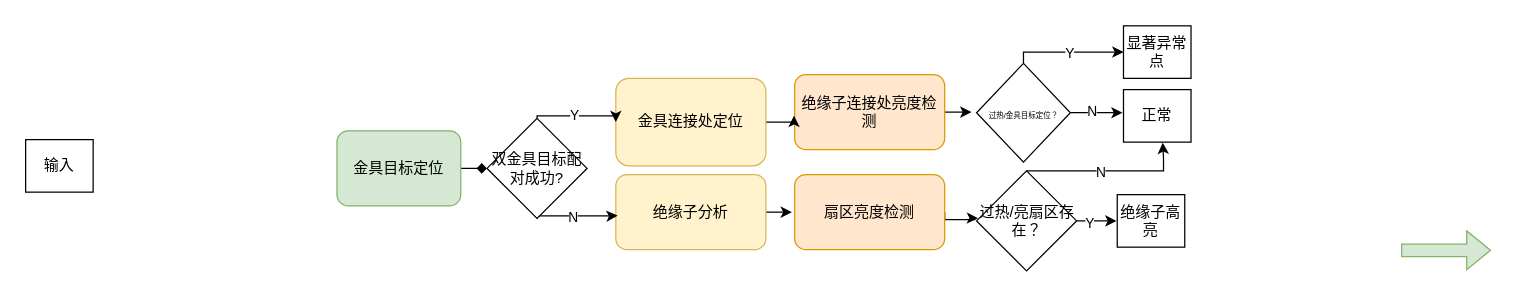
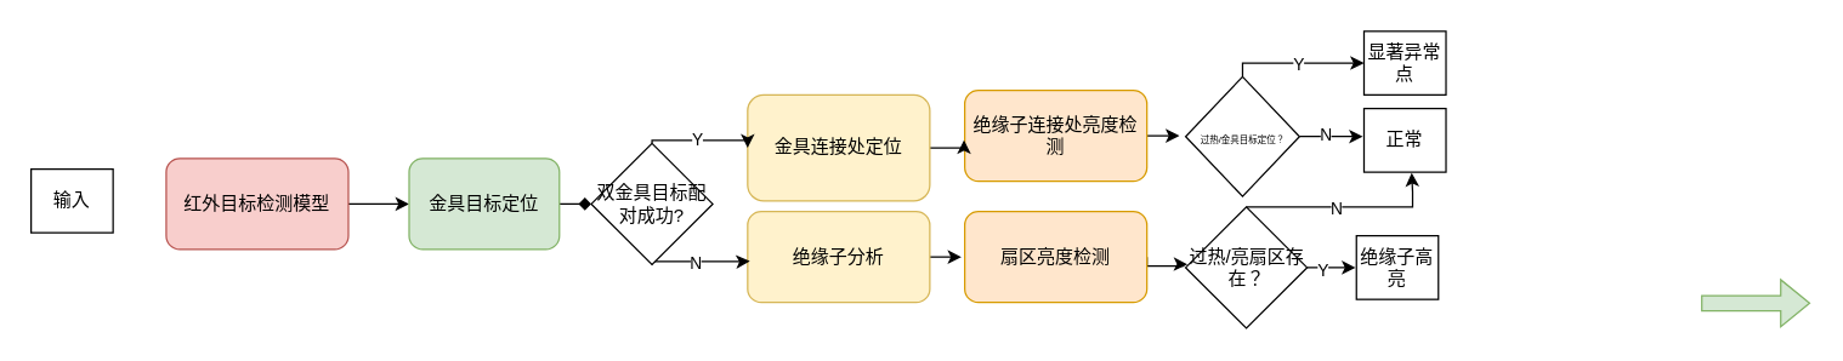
  <mxCell id="0" />
  <mxCell id="1" parent="0" />
  <mxCell id="2" value="" style="shape=flexArrow;endArrow=classic;html=1;rounded=0;fontSize=36;fillColor=#d5e8d4;strokeColor=#82b366;" parent="1" edge="1"><mxGeometry width="50" height="50" relative="1" as="geometry"><mxPoint x="1120" y="199.5" as="sourcePoint" /><mxPoint x="1192" y="199.5" as="targetPoint" /></mxGeometry></mxCell>
  <mxCell id="3" value="输入" style="rounded=0;whiteSpace=wrap;html=1;" parent="1" vertex="1"><mxGeometry x="20" y="111" width="54" height="42" as="geometry" /></mxCell>
  <mxCell id="4" value="显著异常点" style="rounded=0;whiteSpace=wrap;html=1;" parent="1" vertex="1"><mxGeometry x="898" y="20" width="54" height="42" as="geometry" /></mxCell>
  <mxCell id="5" value="绝缘子高亮" style="rounded=0;whiteSpace=wrap;html=1;" parent="1" vertex="1"><mxGeometry x="893" y="155" width="54" height="42" as="geometry" /></mxCell>
+ <mxCell id="6" style="edgeStyle=orthogonalEdgeStyle;rounded=0;orthogonalLoop=1;jettySize=auto;html=1;exitX=1;exitY=0.5;exitDx=0;exitDy=0;entryX=0;entryY=0.5;entryDx=0;entryDy=0;" parent="1" source="7" target="9" edge="1"><mxGeometry relative="1" as="geometry" /></mxCell>
+ <mxCell id="7" value="红外目标检测模型" style="rounded=1;whiteSpace=wrap;html=1;fillColor=#f8cecc;strokeColor=#b85450;" parent="1" vertex="1"><mxGeometry x="109" y="104" width="120" height="60" as="geometry" /></mxCell>
  <mxCell id="8" style="edgeStyle=orthogonalEdgeStyle;rounded=0;orthogonalLoop=1;jettySize=auto;html=1;exitX=1;exitY=0.5;exitDx=0;exitDy=0;endArrow=diamond;" parent="1" source="9" target="33" edge="1"><mxGeometry relative="1" as="geometry" /></mxCell>
  <mxCell id="9" value="&lt;span&gt;金具目标定位&lt;/span&gt;" style="rounded=1;whiteSpace=wrap;html=1;fillColor=#d5e8d4;strokeColor=#82b366;" parent="1" vertex="1"><mxGeometry x="269" y="104" width="99" height="60" as="geometry" /></mxCell>
  <mxCell id="10" style="edgeStyle=orthogonalEdgeStyle;rounded=0;orthogonalLoop=1;jettySize=auto;html=1;exitX=1;exitY=0.5;exitDx=0;exitDy=0;" parent="1" source="11" edge="1"><mxGeometry relative="1" as="geometry"><mxPoint x="776.4" y="89" as="targetPoint" /></mxGeometry></mxCell>
  <mxCell id="11" value="绝缘子连接处亮度检测" style="rounded=1;whiteSpace=wrap;html=1;fillColor=#ffe6cc;strokeColor=#d79b00;" parent="1" vertex="1"><mxGeometry x="635" y="59" width="120" height="60" as="geometry" /></mxCell>
  <mxCell id="12" style="edgeStyle=orthogonalEdgeStyle;rounded=0;orthogonalLoop=1;jettySize=auto;html=1;exitX=1;exitY=0.5;exitDx=0;exitDy=0;" parent="1" source="13" edge="1"><mxGeometry relative="1" as="geometry"><mxPoint x="634.476" y="91.857" as="targetPoint" /></mxGeometry></mxCell>
  <mxCell id="13" value="金具连接处定位" style="rounded=1;whiteSpace=wrap;html=1;fillColor=#fff2cc;strokeColor=#d6b656;" parent="1" vertex="1"><mxGeometry x="492" y="62" width="120" height="70" as="geometry" /></mxCell>
  <mxCell id="14" style="edgeStyle=orthogonalEdgeStyle;rounded=0;orthogonalLoop=1;jettySize=auto;html=1;exitX=1;exitY=0.5;exitDx=0;exitDy=0;" parent="1" source="15" edge="1"><mxGeometry relative="1" as="geometry"><mxPoint x="632.8" y="169" as="targetPoint" /></mxGeometry></mxCell>
  <mxCell id="15" value="绝缘子分析" style="rounded=1;whiteSpace=wrap;html=1;fillColor=#fff2cc;strokeColor=#d6b656;" parent="1" vertex="1"><mxGeometry x="492" y="139" width="120" height="60" as="geometry" /></mxCell>
  <mxCell id="16" style="edgeStyle=orthogonalEdgeStyle;rounded=0;orthogonalLoop=1;jettySize=auto;html=1;exitX=1;exitY=0.5;exitDx=0;exitDy=0;entryX=0.015;entryY=0.473;entryDx=0;entryDy=0;entryPerimeter=0;" parent="1" source="17" target="27" edge="1"><mxGeometry relative="1" as="geometry"><Array as="points"><mxPoint x="755" y="175" /><mxPoint x="779" y="175" /></Array></mxGeometry></mxCell>
  <mxCell id="17" value="扇区亮度检测" style="rounded=1;whiteSpace=wrap;html=1;fillColor=#ffe6cc;strokeColor=#d79b00;" parent="1" vertex="1"><mxGeometry x="635" y="139" width="120" height="60" as="geometry" /></mxCell>
  <mxCell id="18" style="edgeStyle=orthogonalEdgeStyle;rounded=0;orthogonalLoop=1;jettySize=auto;html=1;" parent="1" source="22" target="4" edge="1"><mxGeometry relative="1" as="geometry"><Array as="points"><mxPoint x="818" y="41" /></Array></mxGeometry></mxCell>
  <mxCell id="19" value="Y" style="edgeLabel;html=1;align=center;verticalAlign=middle;resizable=0;points=[];" parent="18" vertex="1" connectable="0"><mxGeometry x="0.013" relative="1" as="geometry"><mxPoint as="offset" /></mxGeometry></mxCell>
  <mxCell id="20" style="edgeStyle=orthogonalEdgeStyle;rounded=0;orthogonalLoop=1;jettySize=auto;html=1;exitX=1;exitY=0.5;exitDx=0;exitDy=0;" parent="1" source="22" edge="1"><mxGeometry relative="1" as="geometry"><mxPoint x="897.248" y="89.503" as="targetPoint" /></mxGeometry></mxCell>
  <mxCell id="21" value="N" style="edgeLabel;html=1;align=center;verticalAlign=middle;resizable=0;points=[];" parent="20" vertex="1" connectable="0"><mxGeometry x="-0.204" y="1" relative="1" as="geometry"><mxPoint as="offset" /></mxGeometry></mxCell>
  <mxCell id="22" value="&lt;font style=&quot;font-size: 6px&quot;&gt;过热/金具目标定位？&lt;/font&gt;" style="rhombus;whiteSpace=wrap;html=1;" parent="1" vertex="1"><mxGeometry x="780.5" y="50" width="75" height="79" as="geometry" /></mxCell>
  <mxCell id="23" style="edgeStyle=orthogonalEdgeStyle;rounded=0;orthogonalLoop=1;jettySize=auto;html=1;exitX=0.5;exitY=0;exitDx=0;exitDy=0;entryX=0.581;entryY=1.01;entryDx=0;entryDy=0;entryPerimeter=0;" parent="1" source="27" target="28" edge="1"><mxGeometry relative="1" as="geometry"><Array as="points"><mxPoint x="930" y="136" /><mxPoint x="930" y="126" /><mxPoint x="929" y="126" /></Array></mxGeometry></mxCell>
  <mxCell id="24" value="N" style="edgeLabel;html=1;align=center;verticalAlign=middle;resizable=0;points=[];" parent="23" vertex="1" connectable="0"><mxGeometry x="-0.102" relative="1" as="geometry"><mxPoint as="offset" /></mxGeometry></mxCell>
  <mxCell id="25" style="edgeStyle=orthogonalEdgeStyle;rounded=0;orthogonalLoop=1;jettySize=auto;html=1;exitX=1;exitY=0.5;exitDx=0;exitDy=0;" parent="1" source="27" edge="1"><mxGeometry relative="1" as="geometry"><mxPoint x="892.4" y="176.2" as="targetPoint" /></mxGeometry></mxCell>
  <mxCell id="26" value="Y" style="edgeLabel;html=1;align=center;verticalAlign=middle;resizable=0;points=[];" parent="25" vertex="1" connectable="0"><mxGeometry x="-0.349" y="-1" relative="1" as="geometry"><mxPoint as="offset" /></mxGeometry></mxCell>
  <mxCell id="27" value="过热/亮扇区存在？" style="rhombus;whiteSpace=wrap;html=1;" parent="1" vertex="1"><mxGeometry x="780.5" y="136" width="80" height="80" as="geometry" /></mxCell>
  <mxCell id="28" value="正常" style="rounded=0;whiteSpace=wrap;html=1;" parent="1" vertex="1"><mxGeometry x="898" y="71" width="54" height="42" as="geometry" /></mxCell>
  <mxCell id="29" style="edgeStyle=orthogonalEdgeStyle;rounded=0;orthogonalLoop=1;jettySize=auto;html=1;exitX=0.5;exitY=1;exitDx=0;exitDy=0;entryX=0.012;entryY=0.546;entryDx=0;entryDy=0;entryPerimeter=0;" parent="1" source="33" target="15" edge="1"><mxGeometry relative="1" as="geometry"><Array as="points"><mxPoint x="429" y="172" /><mxPoint x="489" y="172" /></Array></mxGeometry></mxCell>
  <mxCell id="30" value="N" style="edgeLabel;html=1;align=center;verticalAlign=middle;resizable=0;points=[];" parent="29" vertex="1" connectable="0"><mxGeometry x="-0.108" relative="1" as="geometry"><mxPoint as="offset" /></mxGeometry></mxCell>
  <mxCell id="31" style="edgeStyle=orthogonalEdgeStyle;rounded=0;orthogonalLoop=1;jettySize=auto;html=1;exitX=0.5;exitY=0;exitDx=0;exitDy=0;entryX=0;entryY=0.5;entryDx=0;entryDy=0;" parent="1" source="33" target="13" edge="1"><mxGeometry relative="1" as="geometry"><Array as="points"><mxPoint x="429" y="92" /></Array></mxGeometry></mxCell>
  <mxCell id="32" value="Y" style="edgeLabel;html=1;align=center;verticalAlign=middle;resizable=0;points=[];" parent="31" vertex="1" connectable="0"><mxGeometry x="-0.102" y="1" relative="1" as="geometry"><mxPoint as="offset" /></mxGeometry></mxCell>
  <mxCell id="33" value="双金具目标配对成功?" style="rhombus;whiteSpace=wrap;html=1;" parent="1" vertex="1"><mxGeometry x="389" y="94" width="80" height="80" as="geometry" /></mxCell>
